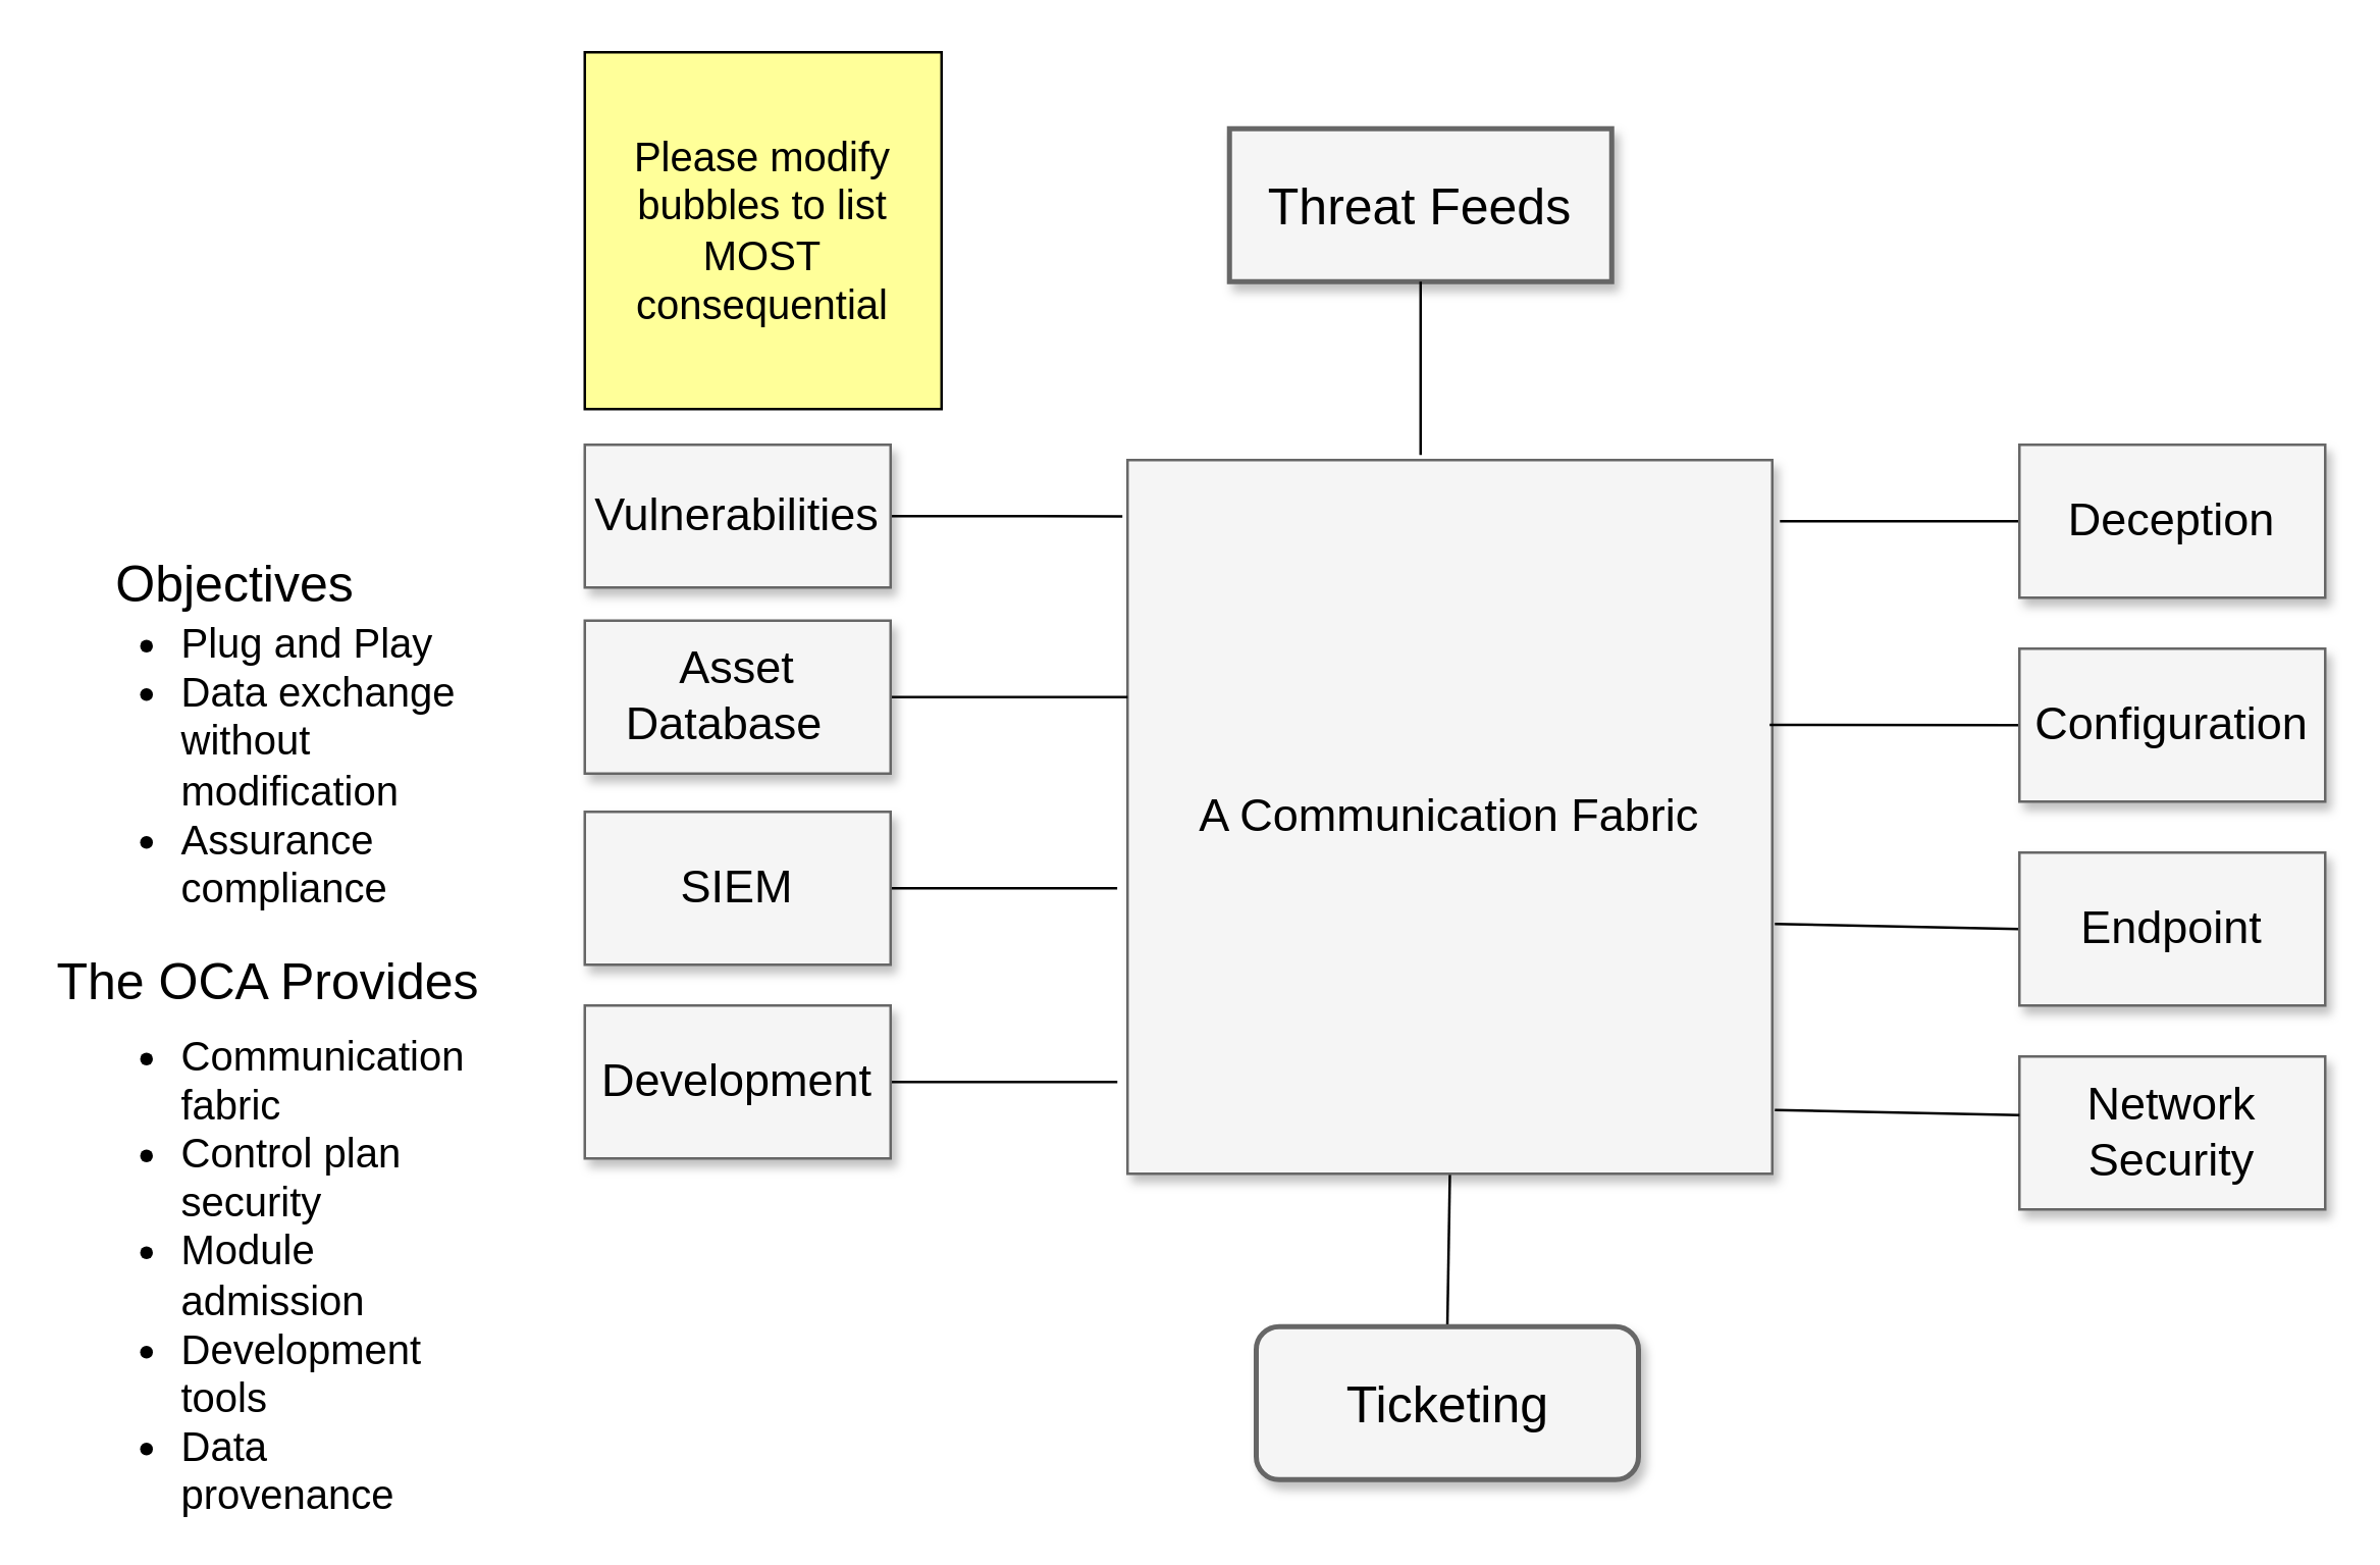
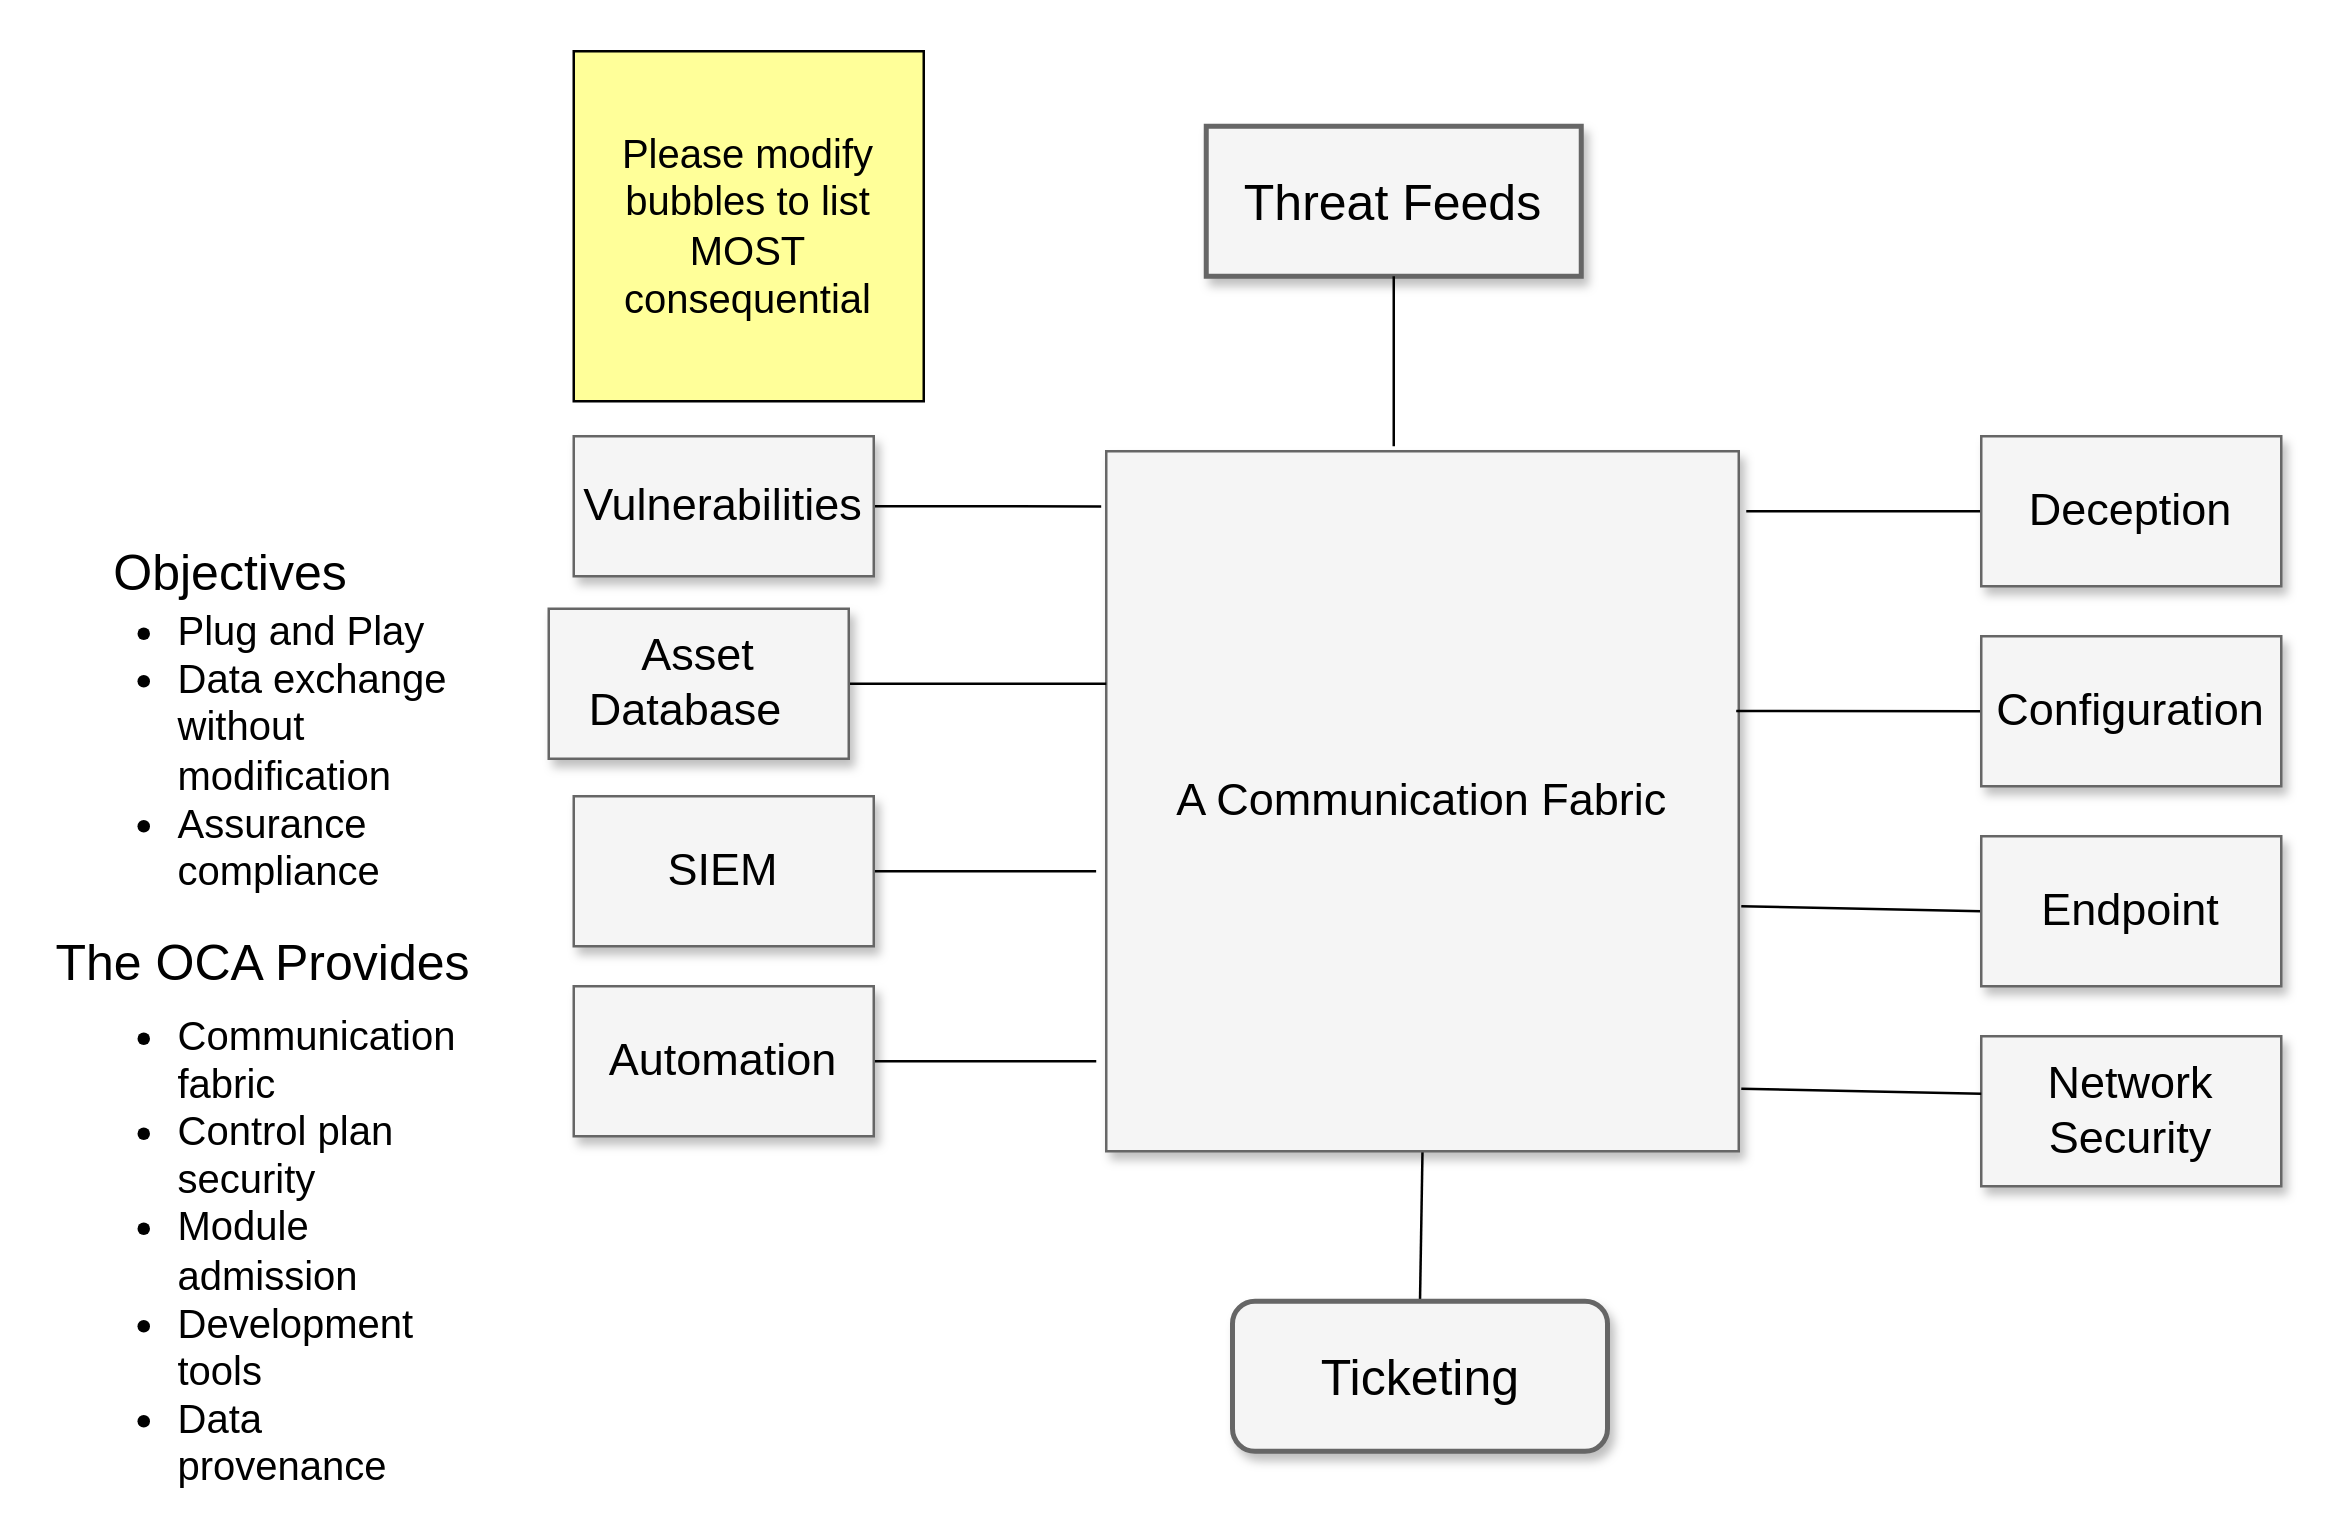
  <mxCell id="0" style=";html=1;" />
  <mxCell id="1" style=";html=1;" parent="0" />
  <mxCell id="2" value="Threat Feeds" style="whiteSpace=wrap;html=1;shadow=1;fontSize=20;fillColor=#f5f5f5;strokeColor=#666666;strokeWidth=2;" parent="1" vertex="1"><mxGeometry x="482" y="50" width="150" height="60" as="geometry" /></mxCell>
  <mxCell id="3" style="edgeStyle=elbowEdgeStyle;rounded=0;html=1;startArrow=none;startFill=0;jettySize=auto;orthogonalLoop=1;fontSize=18;elbow=vertical;" parent="1" target="10" edge="1"><mxGeometry relative="1" as="geometry"><mxPoint x="793.5" y="207.62" as="sourcePoint" /></mxGeometry></mxCell>
  <mxCell id="4" style="edgeStyle=elbowEdgeStyle;rounded=0;html=1;startArrow=none;startFill=0;jettySize=auto;orthogonalLoop=1;fontSize=18;elbow=vertical;" parent="1" target="12" edge="1"><mxGeometry relative="1" as="geometry"><mxPoint x="793.5" y="283.52" as="sourcePoint" /></mxGeometry></mxCell>
  <mxCell id="5" style="edgeStyle=elbowEdgeStyle;rounded=0;html=1;startArrow=none;startFill=0;jettySize=auto;orthogonalLoop=1;fontSize=18;elbow=vertical;" parent="1" target="14" edge="1"><mxGeometry relative="1" as="geometry"><mxPoint x="793.5" y="364.48" as="sourcePoint" /></mxGeometry></mxCell>
  <mxCell id="6" style="edgeStyle=elbowEdgeStyle;rounded=0;html=1;startArrow=none;startFill=0;jettySize=auto;orthogonalLoop=1;fontSize=18;elbow=vertical;" parent="1" target="15" edge="1"><mxGeometry relative="1" as="geometry"><mxPoint x="793.5" y="440.38" as="sourcePoint" /></mxGeometry></mxCell>
  <mxCell id="7" style="edgeStyle=none;rounded=0;orthogonalLoop=1;jettySize=auto;html=1;exitX=0.5;exitY=1;exitDx=0;exitDy=0;entryX=0.5;entryY=0;entryDx=0;entryDy=0;startArrow=none;startFill=0;endArrow=none;endFill=0;fontSize=20;" edge="1" parent="1" source="8" target="26"><mxGeometry relative="1" as="geometry" /></mxCell>
  <mxCell id="8" value="A Communication Fabric" style="whiteSpace=wrap;html=1;shadow=1;fontSize=18;fillColor=#f5f5f5;strokeColor=#666666;" parent="1" vertex="1"><mxGeometry x="442" y="180" width="253" height="280" as="geometry" /></mxCell>
  <mxCell id="9" style="edgeStyle=none;rounded=0;orthogonalLoop=1;jettySize=auto;html=1;exitX=0;exitY=0.5;exitDx=0;exitDy=0;endArrow=none;endFill=0;" edge="1" parent="1" source="10"><mxGeometry relative="1" as="geometry"><mxPoint x="698" y="204" as="targetPoint" /><Array as="points"><mxPoint x="722" y="204" /></Array></mxGeometry></mxCell>
  <mxCell id="10" value="Deception" style="whiteSpace=wrap;html=1;shadow=1;fontSize=18;fillColor=#f5f5f5;strokeColor=#666666;" parent="1" vertex="1"><mxGeometry x="792" y="174" width="120" height="60" as="geometry" /></mxCell>
  <mxCell id="11" style="edgeStyle=none;rounded=0;orthogonalLoop=1;jettySize=auto;html=1;exitX=0;exitY=0.5;exitDx=0;exitDy=0;entryX=0.996;entryY=0.371;entryDx=0;entryDy=0;entryPerimeter=0;endArrow=none;endFill=0;" edge="1" parent="1" source="12" target="8"><mxGeometry relative="1" as="geometry" /></mxCell>
  <mxCell id="12" value="Configuration" style="whiteSpace=wrap;html=1;shadow=1;fontSize=18;fillColor=#f5f5f5;strokeColor=#666666;" parent="1" vertex="1"><mxGeometry x="792" y="254" width="120" height="60" as="geometry" /></mxCell>
  <mxCell id="13" style="edgeStyle=none;rounded=0;orthogonalLoop=1;jettySize=auto;html=1;exitX=0;exitY=0.5;exitDx=0;exitDy=0;entryX=1.004;entryY=0.65;entryDx=0;entryDy=0;entryPerimeter=0;endArrow=none;endFill=0;" edge="1" parent="1" source="14" target="8"><mxGeometry relative="1" as="geometry" /></mxCell>
  <mxCell id="14" value="Endpoint" style="whiteSpace=wrap;html=1;shadow=1;fontSize=18;fillColor=#f5f5f5;strokeColor=#666666;" parent="1" vertex="1"><mxGeometry x="792" y="334" width="120" height="60" as="geometry" /></mxCell>
  <mxCell id="15" value="Network Security" style="whiteSpace=wrap;html=1;shadow=1;fontSize=18;fillColor=#f5f5f5;strokeColor=#666666;" parent="1" vertex="1"><mxGeometry x="792" y="414" width="120" height="60" as="geometry" /></mxCell>
  <mxCell id="16" style="edgeStyle=orthogonalEdgeStyle;rounded=0;orthogonalLoop=1;jettySize=auto;html=1;exitX=1;exitY=0.5;exitDx=0;exitDy=0;entryX=-0.008;entryY=0.079;entryDx=0;entryDy=0;entryPerimeter=0;startArrow=none;startFill=0;endArrow=none;endFill=0;" edge="1" parent="1" source="17" target="8"><mxGeometry relative="1" as="geometry" /></mxCell>
  <mxCell id="17" value="Vulnerabilities" style="whiteSpace=wrap;html=1;shadow=1;fontSize=18;fillColor=#f5f5f5;strokeColor=#666666;" parent="1" vertex="1"><mxGeometry x="229" y="174" width="120" height="56" as="geometry" /></mxCell>
  <mxCell id="18" style="edgeStyle=elbowEdgeStyle;rounded=0;html=1;startArrow=none;startFill=0;jettySize=auto;orthogonalLoop=1;fontSize=18;elbow=vertical;endArrow=none;endFill=0;" parent="1" source="19" target="8" edge="1"><mxGeometry relative="1" as="geometry" /></mxCell>
- <mxCell id="19" value="Asset Database &amp;nbsp;" style="whiteSpace=wrap;html=1;shadow=1;fontSize=18;fillColor=#f5f5f5;strokeColor=#666666;" parent="1" vertex="1"><mxGeometry x="229" y="243" width="120" height="60" as="geometry" /></mxCell>
+ <mxCell id="19" value="Asset Database &amp;nbsp;" style="whiteSpace=wrap;html=1;shadow=1;fontSize=18;fillColor=#f5f5f5;strokeColor=#666666;" parent="1" vertex="1"><mxGeometry x="219" y="243" width="120" height="60" as="geometry" /></mxCell>
  <mxCell id="20" style="rounded=0;orthogonalLoop=1;jettySize=auto;html=1;exitX=1;exitY=0.5;exitDx=0;exitDy=0;entryX=-0.016;entryY=0.6;entryDx=0;entryDy=0;entryPerimeter=0;endArrow=none;endFill=0;" edge="1" parent="1" source="21" target="8"><mxGeometry relative="1" as="geometry" /></mxCell>
  <mxCell id="21" value="SIEM" style="whiteSpace=wrap;html=1;shadow=1;fontSize=18;fillColor=#f5f5f5;strokeColor=#666666;" parent="1" vertex="1"><mxGeometry x="229" y="318" width="120" height="60" as="geometry" /></mxCell>
  <mxCell id="22" style="edgeStyle=none;rounded=0;orthogonalLoop=1;jettySize=auto;html=1;exitX=0;exitY=0.5;exitDx=0;exitDy=0;entryX=1.004;entryY=0.65;entryDx=0;entryDy=0;entryPerimeter=0;endArrow=none;endFill=0;" edge="1" parent="1"><mxGeometry relative="1" as="geometry"><mxPoint x="792" y="437" as="sourcePoint" /><mxPoint x="696.012" y="435" as="targetPoint" /></mxGeometry></mxCell>
  <mxCell id="23" style="rounded=0;orthogonalLoop=1;jettySize=auto;html=1;exitX=1;exitY=0.5;exitDx=0;exitDy=0;endArrow=none;endFill=0;" edge="1" parent="1" source="24"><mxGeometry relative="1" as="geometry"><mxPoint x="438" y="424" as="targetPoint" /></mxGeometry></mxCell>
- <mxCell id="24" value="Development" style="whiteSpace=wrap;html=1;shadow=1;fontSize=18;fillColor=#f5f5f5;strokeColor=#666666;" vertex="1" parent="1"><mxGeometry x="229" y="394" width="120" height="60" as="geometry" /></mxCell>
+ <mxCell id="24" value="Automation" style="whiteSpace=wrap;html=1;shadow=1;fontSize=18;fillColor=#f5f5f5;strokeColor=#666666;" vertex="1" parent="1"><mxGeometry x="229" y="394" width="120" height="60" as="geometry" /></mxCell>
  <mxCell id="25" style="rounded=0;orthogonalLoop=1;jettySize=auto;html=1;exitX=0.5;exitY=1;exitDx=0;exitDy=0;endArrow=none;endFill=0;" edge="1" parent="1" source="2"><mxGeometry relative="1" as="geometry"><mxPoint x="557" y="178" as="targetPoint" /><mxPoint x="509" y="140" as="sourcePoint" /></mxGeometry></mxCell>
  <mxCell id="26" value="Ticketing" style="whiteSpace=wrap;html=1;shadow=1;fontSize=20;fillColor=#f5f5f5;strokeColor=#666666;strokeWidth=2;rounded=1;" vertex="1" parent="1"><mxGeometry x="492.5" y="520" width="150" height="60" as="geometry" /></mxCell>
  <mxCell id="27" value="Please modify bubbles to list MOST consequential" style="whiteSpace=wrap;html=1;aspect=fixed;fontSize=16;fillColor=#FFFF99;" vertex="1" parent="1"><mxGeometry x="229" y="20" width="140" height="140" as="geometry" /></mxCell>
  <mxCell id="28" value="&lt;font style=&quot;font-size: 20px&quot;&gt;Objectives&lt;/font&gt;" style="text;html=1;strokeColor=none;fillColor=none;align=center;verticalAlign=middle;whiteSpace=wrap;rounded=0;fontSize=16;" vertex="1" parent="1"><mxGeometry x="72" y="210" width="40" height="36" as="geometry" /></mxCell>
  <mxCell id="29" value="&lt;ul&gt;&lt;li style=&quot;text-align: left&quot;&gt;Plug and Play&lt;br&gt;&lt;/li&gt;&lt;li style=&quot;text-align: left&quot;&gt;Data exchange without modification&lt;/li&gt;&lt;li&gt;&lt;div style=&quot;text-align: left&quot;&gt;Assurance compliance&lt;/div&gt;&lt;/li&gt;&lt;/ul&gt;" style="text;html=1;strokeColor=none;fillColor=none;align=center;verticalAlign=middle;whiteSpace=wrap;rounded=0;fontSize=16;" vertex="1" parent="1"><mxGeometry x="30" y="290" width="160" height="20" as="geometry" /></mxCell>
  <mxCell id="30" value="The OCA Provides" style="text;html=1;strokeColor=none;fillColor=none;align=center;verticalAlign=middle;whiteSpace=wrap;rounded=0;fontSize=20;" vertex="1" parent="1"><mxGeometry x="20" y="374" width="170" height="20" as="geometry" /></mxCell>
  <mxCell id="31" value="&lt;ul&gt;&lt;li style=&quot;text-align: left&quot;&gt;Communication fabric&lt;/li&gt;&lt;li style=&quot;text-align: left&quot;&gt;Control plan security&lt;/li&gt;&lt;li style=&quot;text-align: left&quot;&gt;Module admission&lt;/li&gt;&lt;li style=&quot;text-align: left&quot;&gt;Development tools&lt;/li&gt;&lt;li style=&quot;text-align: left&quot;&gt;Data provenance&lt;/li&gt;&lt;/ul&gt;" style="text;html=1;strokeColor=none;fillColor=none;align=center;verticalAlign=middle;whiteSpace=wrap;rounded=0;fontSize=16;" vertex="1" parent="1"><mxGeometry x="30" y="490" width="160" height="20" as="geometry" /></mxCell>
